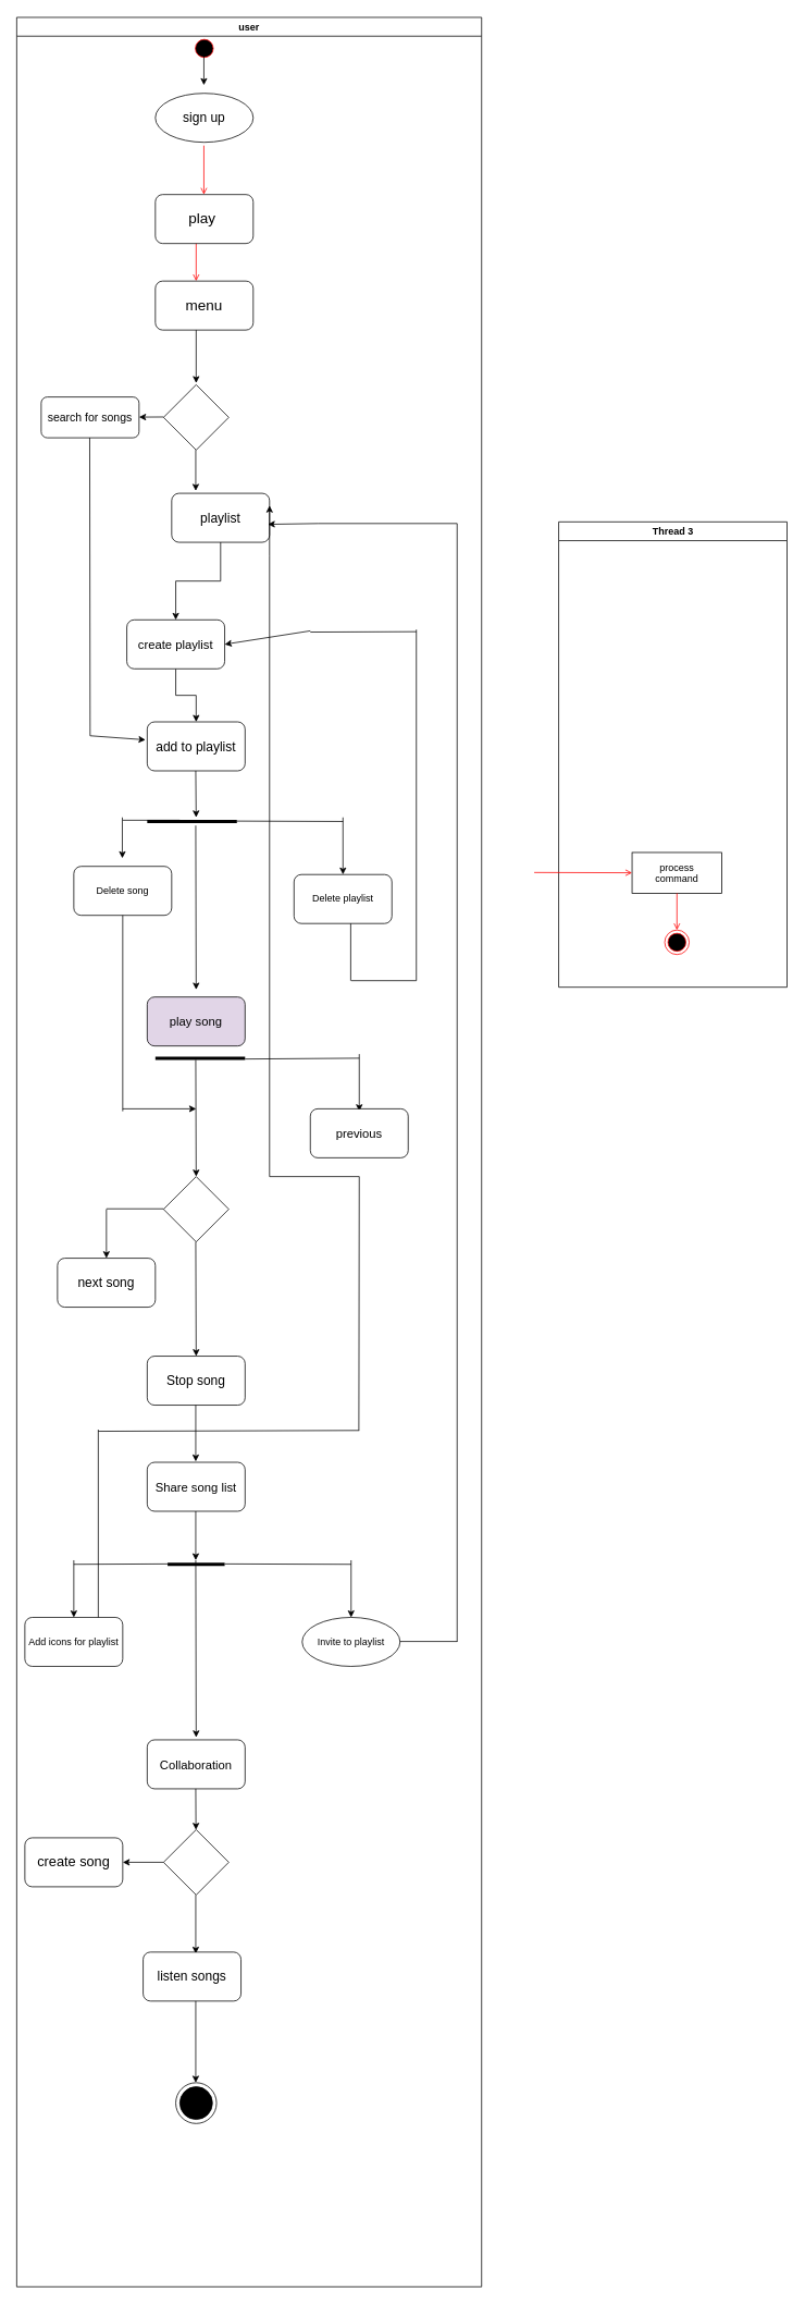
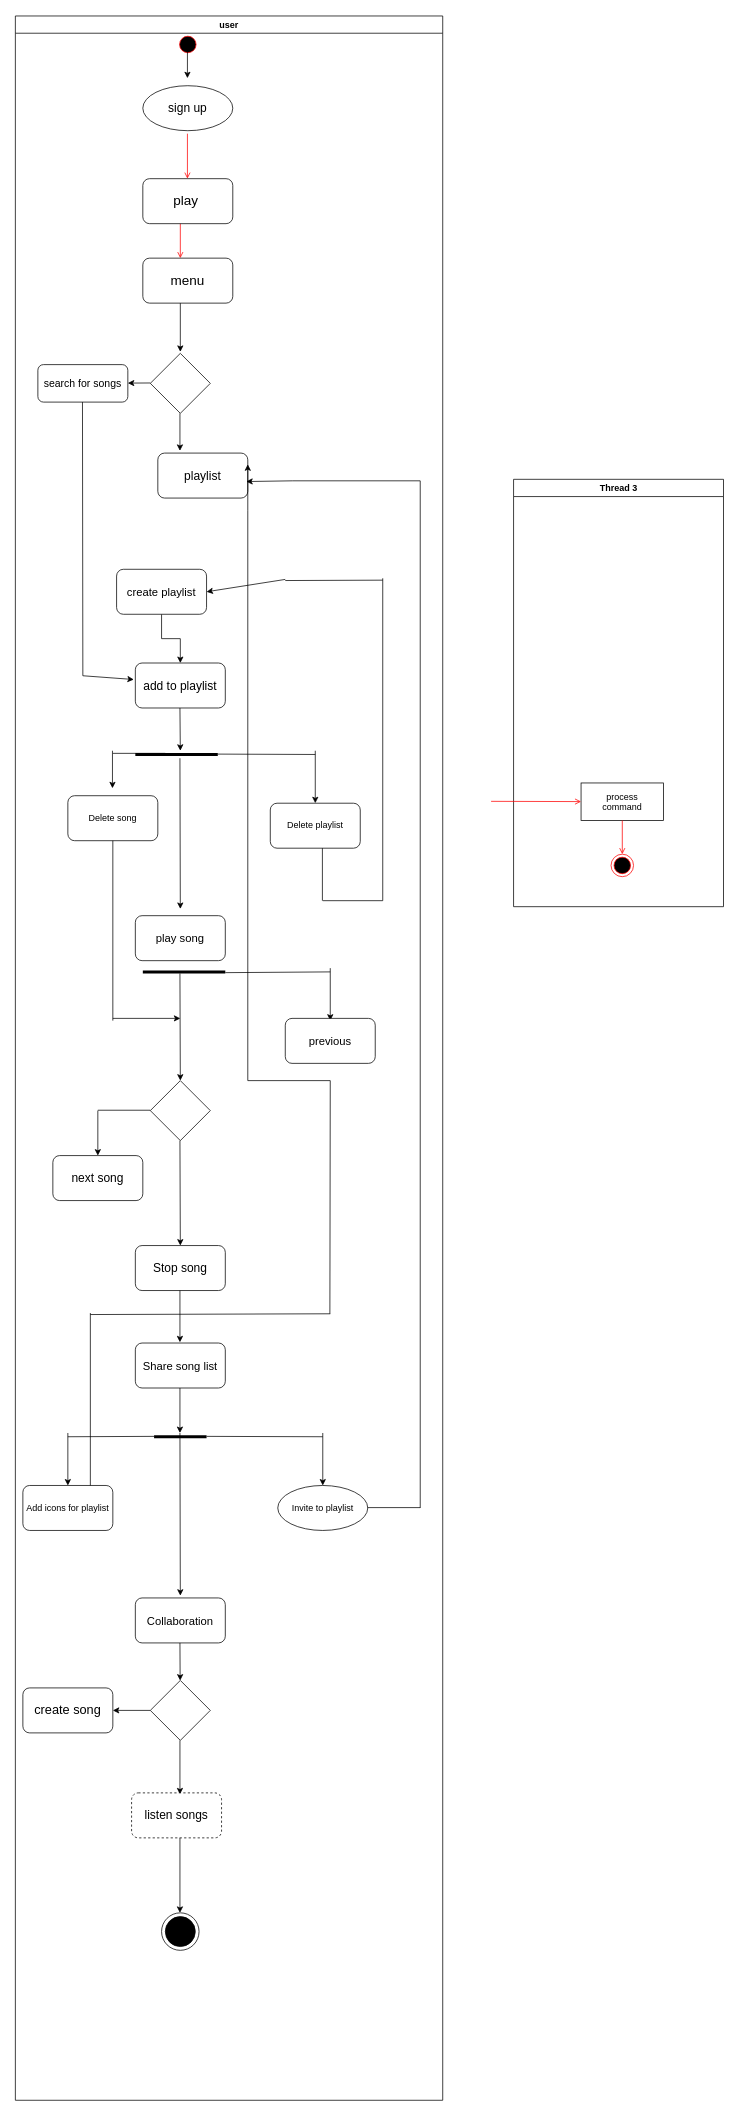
  <mxCell id="0" />
  <mxCell id="1" parent="0" />
  <mxCell id="2" value="user" style="swimlane;whiteSpace=wrap;startSize=23;movable=1;resizable=1;rotatable=1;deletable=1;editable=1;locked=0;connectable=1;align=center;fontStyle=1" parent="1" vertex="1"><mxGeometry x="20" y="20" width="570" height="2780" as="geometry" /></mxCell>
  <mxCell id="3" value="" style="ellipse;shape=startState;fillColor=#000000;strokeColor=#ff0000;align=center;" parent="2" vertex="1"><mxGeometry x="215" y="23" width="30" height="30" as="geometry" /></mxCell>
  <mxCell id="4" value="" style="endArrow=open;strokeColor=#FF0000;endFill=1;rounded=0;align=center;" parent="2" edge="1"><mxGeometry relative="1" as="geometry"><mxPoint x="229.5" y="157" as="sourcePoint" /><mxPoint x="229.5" y="217" as="targetPoint" /></mxGeometry></mxCell>
  <mxCell id="5" value="" style="endArrow=open;strokeColor=#FF0000;endFill=1;rounded=0;align=center;" parent="2" edge="1"><mxGeometry relative="1" as="geometry"><mxPoint x="220" y="268" as="sourcePoint" /><mxPoint x="220" y="323" as="targetPoint" /></mxGeometry></mxCell>
  <mxCell id="6" value="&lt;font style=&quot;font-size: 18px;&quot;&gt;play&amp;nbsp;&lt;/font&gt;" style="rounded=1;whiteSpace=wrap;html=1;" vertex="1" parent="2"><mxGeometry x="170" y="217" width="120" height="60" as="geometry" /></mxCell>
  <mxCell id="7" value="&lt;font style=&quot;font-size: 18px;&quot;&gt;menu&lt;/font&gt;" style="rounded=1;whiteSpace=wrap;html=1;" vertex="1" parent="2"><mxGeometry x="170" y="323" width="120" height="60" as="geometry" /></mxCell>
  <mxCell id="8" value="" style="endArrow=classic;html=1;rounded=0;align=center;" edge="1" parent="2"><mxGeometry width="50" height="50" relative="1" as="geometry"><mxPoint x="220" y="383" as="sourcePoint" /><mxPoint x="220" y="448" as="targetPoint" /></mxGeometry></mxCell>
  <mxCell id="9" value="" style="rhombus;whiteSpace=wrap;html=1;" vertex="1" parent="2"><mxGeometry x="180" y="450" width="80" height="80" as="geometry" /></mxCell>
  <mxCell id="10" value="&lt;font style=&quot;font-size: 16px;&quot;&gt;sign up&lt;/font&gt;" style="ellipse;whiteSpace=wrap;html=1;align=center;" vertex="1" parent="2"><mxGeometry x="170" y="93" width="120" height="60" as="geometry" /></mxCell>
  <mxCell id="11" value="" style="endArrow=classic;html=1;rounded=0;" edge="1" parent="2"><mxGeometry width="50" height="50" relative="1" as="geometry"><mxPoint x="229.5" y="43" as="sourcePoint" /><mxPoint x="229.5" y="83" as="targetPoint" /></mxGeometry></mxCell>
  <mxCell id="12" value="" style="endArrow=classic;html=1;rounded=0;" edge="1" parent="2" target="13"><mxGeometry width="50" height="50" relative="1" as="geometry"><mxPoint x="180" y="489.5" as="sourcePoint" /><mxPoint x="120" y="489.5" as="targetPoint" /></mxGeometry></mxCell>
  <mxCell id="13" value="&lt;font style=&quot;font-size: 14px;&quot;&gt;search for songs&lt;/font&gt;" style="rounded=1;whiteSpace=wrap;html=1;" vertex="1" parent="2"><mxGeometry x="30" y="465" width="120" height="50" as="geometry" /></mxCell>
  <mxCell id="14" value="" style="endArrow=classic;html=1;rounded=0;" edge="1" parent="2"><mxGeometry width="50" height="50" relative="1" as="geometry"><mxPoint x="219.5" y="530" as="sourcePoint" /><mxPoint x="219.5" y="580" as="targetPoint" /></mxGeometry></mxCell>
- <mxCell id="15" value="" style="edgeStyle=orthogonalEdgeStyle;rounded=0;orthogonalLoop=1;jettySize=auto;html=1;" edge="1" parent="2" source="16" target="18"><mxGeometry relative="1" as="geometry" /></mxCell>
  <mxCell id="16" value="&lt;font style=&quot;font-size: 16px;&quot;&gt;playlist&lt;/font&gt;" style="rounded=1;whiteSpace=wrap;html=1;" vertex="1" parent="2"><mxGeometry x="190" y="583" width="120" height="60" as="geometry" /></mxCell>
  <mxCell id="17" value="" style="edgeStyle=orthogonalEdgeStyle;rounded=0;orthogonalLoop=1;jettySize=auto;html=1;" edge="1" parent="2" source="18" target="19"><mxGeometry relative="1" as="geometry" /></mxCell>
  <mxCell id="18" value="&lt;font style=&quot;font-size: 15px;&quot;&gt;create playlist&lt;/font&gt;" style="whiteSpace=wrap;html=1;rounded=1;" vertex="1" parent="2"><mxGeometry x="135" y="738" width="120" height="60" as="geometry" /></mxCell>
  <mxCell id="19" value="&lt;font style=&quot;font-size: 16px;&quot;&gt;add to playlist&lt;/font&gt;" style="whiteSpace=wrap;html=1;rounded=1;" vertex="1" parent="2"><mxGeometry x="160" y="863" width="120" height="60" as="geometry" /></mxCell>
  <mxCell id="20" value="" style="endArrow=none;html=1;rounded=0;" edge="1" parent="2"><mxGeometry width="50" height="50" relative="1" as="geometry"><mxPoint x="90" y="880" as="sourcePoint" /><mxPoint x="89.5" y="515" as="targetPoint" /></mxGeometry></mxCell>
  <mxCell id="21" value="" style="endArrow=classic;html=1;rounded=0;entryX=-0.017;entryY=0.367;entryDx=0;entryDy=0;entryPerimeter=0;" edge="1" parent="2" target="19"><mxGeometry width="50" height="50" relative="1" as="geometry"><mxPoint x="90" y="880" as="sourcePoint" /><mxPoint x="130" y="863" as="targetPoint" /></mxGeometry></mxCell>
  <mxCell id="22" value="" style="endArrow=classic;html=1;rounded=0;" edge="1" parent="2"><mxGeometry width="50" height="50" relative="1" as="geometry"><mxPoint x="219.5" y="923" as="sourcePoint" /><mxPoint x="220" y="980" as="targetPoint" /></mxGeometry></mxCell>
  <mxCell id="23" value="" style="line;strokeWidth=1;fillColor=none;align=left;verticalAlign=middle;spacingTop=-1;spacingLeft=3;spacingRight=3;rotatable=0;labelPosition=right;points=[];portConstraint=eastwest;strokeColor=#000000;labelBorderColor=default;labelBackgroundColor=#000000;fontStyle=1" vertex="1" parent="2"><mxGeometry x="200" y="980" width="40" height="10" as="geometry" /></mxCell>
  <mxCell id="24" value="" style="endArrow=none;html=1;rounded=0;" edge="1" parent="2"><mxGeometry width="50" height="50" relative="1" as="geometry"><mxPoint x="130" y="983.5" as="sourcePoint" /><mxPoint x="200" y="983.5" as="targetPoint" /></mxGeometry></mxCell>
  <mxCell id="25" value="" style="endArrow=classic;html=1;rounded=0;" edge="1" parent="2"><mxGeometry width="50" height="50" relative="1" as="geometry"><mxPoint x="129.5" y="980" as="sourcePoint" /><mxPoint x="129.5" y="1030" as="targetPoint" /></mxGeometry></mxCell>
  <mxCell id="26" value="Delete song" style="rounded=1;whiteSpace=wrap;html=1;" vertex="1" parent="2"><mxGeometry x="70" y="1040" width="120" height="60" as="geometry" /></mxCell>
  <mxCell id="27" value="" style="endArrow=classic;html=1;rounded=0;" edge="1" parent="2"><mxGeometry width="50" height="50" relative="1" as="geometry"><mxPoint x="219.5" y="990" as="sourcePoint" /><mxPoint x="220" y="1191" as="targetPoint" /></mxGeometry></mxCell>
- <mxCell id="28" value="&lt;font style=&quot;font-size: 15px;&quot;&gt;play song&lt;/font&gt;" style="rounded=1;whiteSpace=wrap;html=1;fillColor=#e1d5e7;" vertex="1" parent="2"><mxGeometry x="160" y="1200" width="120" height="60" as="geometry" /></mxCell>
+ <mxCell id="28" value="&lt;font style=&quot;font-size: 15px;&quot;&gt;play song&lt;/font&gt;" style="rounded=1;whiteSpace=wrap;html=1;" vertex="1" parent="2"><mxGeometry x="160" y="1200" width="120" height="60" as="geometry" /></mxCell>
  <mxCell id="29" value="" style="line;strokeWidth=4;direction=west;html=1;perimeter=backbonePerimeter;points=[];outlineConnect=0;" vertex="1" parent="2"><mxGeometry x="160" y="980" width="110" height="10" as="geometry" /></mxCell>
  <mxCell id="30" value="" style="endArrow=classic;html=1;rounded=0;" edge="1" parent="2"><mxGeometry width="50" height="50" relative="1" as="geometry"><mxPoint x="219.5" y="1277" as="sourcePoint" /><mxPoint x="220" y="1420" as="targetPoint" /></mxGeometry></mxCell>
  <mxCell id="31" value="" style="line;strokeWidth=4;html=1;perimeter=backbonePerimeter;points=[];outlineConnect=0;" vertex="1" parent="2"><mxGeometry x="170" y="1270" width="110" height="10" as="geometry" /></mxCell>
  <mxCell id="32" value="" style="endArrow=none;html=1;rounded=0;" edge="1" parent="2" source="31"><mxGeometry width="50" height="50" relative="1" as="geometry"><mxPoint x="290" y="1274.5" as="sourcePoint" /><mxPoint x="420" y="1275" as="targetPoint" /></mxGeometry></mxCell>
  <mxCell id="33" value="" style="endArrow=classic;html=1;rounded=0;" edge="1" parent="2"><mxGeometry width="50" height="50" relative="1" as="geometry"><mxPoint x="420" y="1270" as="sourcePoint" /><mxPoint x="420" y="1340" as="targetPoint" /></mxGeometry></mxCell>
  <mxCell id="34" value="&lt;font style=&quot;font-size: 15px;&quot;&gt;previous&lt;/font&gt;" style="rounded=1;whiteSpace=wrap;html=1;" vertex="1" parent="2"><mxGeometry x="360" y="1337" width="120" height="60" as="geometry" /></mxCell>
  <mxCell id="35" value="" style="rhombus;whiteSpace=wrap;html=1;" vertex="1" parent="2"><mxGeometry x="180" y="1420" width="80" height="80" as="geometry" /></mxCell>
  <mxCell id="36" value="" style="endArrow=none;html=1;rounded=0;" edge="1" parent="2"><mxGeometry width="50" height="50" relative="1" as="geometry"><mxPoint x="110" y="1459.5" as="sourcePoint" /><mxPoint x="180" y="1459.5" as="targetPoint" /></mxGeometry></mxCell>
  <mxCell id="37" value="" style="endArrow=classic;html=1;rounded=0;" edge="1" parent="2"><mxGeometry width="50" height="50" relative="1" as="geometry"><mxPoint x="110" y="1460" as="sourcePoint" /><mxPoint x="110" y="1520" as="targetPoint" /></mxGeometry></mxCell>
  <mxCell id="38" value="&lt;font style=&quot;font-size: 16px;&quot;&gt;next song&lt;/font&gt;" style="rounded=1;whiteSpace=wrap;html=1;" vertex="1" parent="2"><mxGeometry x="50" y="1520" width="120" height="60" as="geometry" /></mxCell>
  <mxCell id="39" value="" style="endArrow=classic;html=1;rounded=0;" edge="1" parent="2"><mxGeometry width="50" height="50" relative="1" as="geometry"><mxPoint x="219.5" y="1500" as="sourcePoint" /><mxPoint x="220" y="1640" as="targetPoint" /></mxGeometry></mxCell>
  <mxCell id="40" value="&lt;font style=&quot;font-size: 16px;&quot;&gt;Stop song&lt;/font&gt;" style="rounded=1;whiteSpace=wrap;html=1;" vertex="1" parent="2"><mxGeometry x="160" y="1640" width="120" height="60" as="geometry" /></mxCell>
  <mxCell id="41" value="" style="endArrow=classic;html=1;rounded=0;" edge="1" parent="2"><mxGeometry width="50" height="50" relative="1" as="geometry"><mxPoint x="219.5" y="1700" as="sourcePoint" /><mxPoint x="219.5" y="1769" as="targetPoint" /></mxGeometry></mxCell>
  <mxCell id="42" value="&lt;font style=&quot;font-size: 15px;&quot;&gt;Share song list&lt;/font&gt;" style="rounded=1;whiteSpace=wrap;html=1;" vertex="1" parent="2"><mxGeometry x="160" y="1770" width="120" height="60" as="geometry" /></mxCell>
  <mxCell id="43" value="" style="endArrow=classic;html=1;rounded=0;" edge="1" parent="2"><mxGeometry width="50" height="50" relative="1" as="geometry"><mxPoint x="219.5" y="1830" as="sourcePoint" /><mxPoint x="219.5" y="1890" as="targetPoint" /></mxGeometry></mxCell>
  <mxCell id="44" value="" style="line;strokeWidth=4;html=1;perimeter=backbonePerimeter;points=[];outlineConnect=0;" vertex="1" parent="2"><mxGeometry x="185" y="1890" width="70" height="10" as="geometry" /></mxCell>
  <mxCell id="45" value="" style="endArrow=none;html=1;rounded=0;" edge="1" parent="2"><mxGeometry width="50" height="50" relative="1" as="geometry"><mxPoint x="70" y="1895" as="sourcePoint" /><mxPoint x="185" y="1894.5" as="targetPoint" /></mxGeometry></mxCell>
  <mxCell id="46" value="" style="endArrow=classic;html=1;rounded=0;" edge="1" parent="2"><mxGeometry width="50" height="50" relative="1" as="geometry"><mxPoint x="70" y="1890" as="sourcePoint" /><mxPoint x="70" y="1960" as="targetPoint" /></mxGeometry></mxCell>
  <mxCell id="47" value="Add icons for playlist" style="rounded=1;whiteSpace=wrap;html=1;" vertex="1" parent="2"><mxGeometry x="10" y="1960" width="120" height="60" as="geometry" /></mxCell>
  <mxCell id="48" value="" style="endArrow=none;html=1;rounded=0;" edge="1" parent="2"><mxGeometry width="50" height="50" relative="1" as="geometry"><mxPoint x="255" y="1894.5" as="sourcePoint" /><mxPoint x="410" y="1895" as="targetPoint" /></mxGeometry></mxCell>
  <mxCell id="49" value="" style="endArrow=classic;html=1;rounded=0;" edge="1" parent="2"><mxGeometry width="50" height="50" relative="1" as="geometry"><mxPoint x="410" y="1890" as="sourcePoint" /><mxPoint x="410" y="1960" as="targetPoint" /></mxGeometry></mxCell>
  <mxCell id="50" value="Invite to playlist" style="ellipse;whiteSpace=wrap;html=1;" vertex="1" parent="2"><mxGeometry x="350" y="1960" width="120" height="60" as="geometry" /></mxCell>
  <mxCell id="51" value="" style="endArrow=classic;html=1;rounded=0;" edge="1" parent="2"><mxGeometry width="50" height="50" relative="1" as="geometry"><mxPoint x="219.5" y="1890" as="sourcePoint" /><mxPoint x="220" y="2107" as="targetPoint" /></mxGeometry></mxCell>
  <mxCell id="52" value="&lt;font style=&quot;font-size: 15px;&quot;&gt;Collaboration&lt;/font&gt;" style="rounded=1;whiteSpace=wrap;html=1;" vertex="1" parent="2"><mxGeometry x="160" y="2110" width="120" height="60" as="geometry" /></mxCell>
  <mxCell id="53" value="" style="endArrow=classic;html=1;rounded=0;" edge="1" parent="2" target="61"><mxGeometry width="50" height="50" relative="1" as="geometry"><mxPoint x="219.5" y="2170" as="sourcePoint" /><mxPoint x="219.5" y="2260" as="targetPoint" /></mxGeometry></mxCell>
  <mxCell id="54" value="" style="endArrow=classic;html=1;rounded=0;" edge="1" parent="2" target="55"><mxGeometry width="50" height="50" relative="1" as="geometry"><mxPoint x="180" y="2260" as="sourcePoint" /><mxPoint x="110" y="2260" as="targetPoint" /></mxGeometry></mxCell>
  <mxCell id="55" value="&lt;font style=&quot;font-size: 17px;&quot;&gt;create song&lt;/font&gt;" style="rounded=1;whiteSpace=wrap;html=1;" vertex="1" parent="2"><mxGeometry x="10" y="2230" width="120" height="60" as="geometry" /></mxCell>
  <mxCell id="56" value="" style="endArrow=classic;html=1;rounded=0;" edge="1" parent="2"><mxGeometry width="50" height="50" relative="1" as="geometry"><mxPoint x="219.5" y="2300" as="sourcePoint" /><mxPoint x="219.5" y="2372" as="targetPoint" /></mxGeometry></mxCell>
- <mxCell id="57" value="&lt;font style=&quot;font-size: 16px;&quot;&gt;listen songs&lt;/font&gt;" style="rounded=1;whiteSpace=wrap;html=1;" vertex="1" parent="2"><mxGeometry x="155" y="2370" width="120" height="60" as="geometry" /></mxCell>
+ <mxCell id="57" value="&lt;font style=&quot;font-size: 16px;&quot;&gt;listen songs&lt;/font&gt;" style="rounded=1;whiteSpace=wrap;html=1;dashed=1;" vertex="1" parent="2"><mxGeometry x="155" y="2370" width="120" height="60" as="geometry" /></mxCell>
  <mxCell id="58" value="" style="endArrow=classic;html=1;rounded=0;" edge="1" parent="2"><mxGeometry width="50" height="50" relative="1" as="geometry"><mxPoint x="219.5" y="2430" as="sourcePoint" /><mxPoint x="219.5" y="2530" as="targetPoint" /></mxGeometry></mxCell>
  <mxCell id="59" value="" style="ellipse;whiteSpace=wrap;html=1;aspect=fixed;direction=east;" vertex="1" parent="2"><mxGeometry x="195" y="2530" width="50" height="50" as="geometry" /></mxCell>
  <mxCell id="60" value="" style="ellipse;whiteSpace=wrap;html=1;aspect=fixed;fontColor=#000000;labelBackgroundColor=none;labelBorderColor=none;fillColor=#000000;" vertex="1" parent="2"><mxGeometry x="200" y="2535" width="40" height="40" as="geometry" /></mxCell>
  <mxCell id="61" value="" style="rhombus;whiteSpace=wrap;html=1;" vertex="1" parent="2"><mxGeometry x="180" y="2220" width="80" height="80" as="geometry" /></mxCell>
  <mxCell id="62" value="" style="endArrow=none;html=1;rounded=0;" edge="1" parent="2"><mxGeometry width="50" height="50" relative="1" as="geometry"><mxPoint x="100" y="1960" as="sourcePoint" /><mxPoint x="100" y="1730" as="targetPoint" /></mxGeometry></mxCell>
  <mxCell id="63" value="" style="endArrow=none;html=1;rounded=0;" edge="1" parent="2"><mxGeometry width="50" height="50" relative="1" as="geometry"><mxPoint x="100" y="1732" as="sourcePoint" /><mxPoint x="420" y="1731" as="targetPoint" /></mxGeometry></mxCell>
  <mxCell id="64" value="" style="endArrow=none;html=1;rounded=0;" edge="1" parent="2"><mxGeometry width="50" height="50" relative="1" as="geometry"><mxPoint x="419.5" y="1731" as="sourcePoint" /><mxPoint x="420" y="1420" as="targetPoint" /></mxGeometry></mxCell>
  <mxCell id="65" value="" style="endArrow=none;html=1;rounded=0;" edge="1" parent="2"><mxGeometry width="50" height="50" relative="1" as="geometry"><mxPoint x="310" y="1420" as="sourcePoint" /><mxPoint x="420" y="1420" as="targetPoint" /></mxGeometry></mxCell>
  <mxCell id="66" value="" style="endArrow=none;html=1;rounded=0;" edge="1" parent="2"><mxGeometry width="50" height="50" relative="1" as="geometry"><mxPoint x="310" y="1420" as="sourcePoint" /><mxPoint x="310" y="660" as="targetPoint" /></mxGeometry></mxCell>
  <mxCell id="67" value="" style="endArrow=classic;html=1;rounded=0;entryX=1;entryY=0.25;entryDx=0;entryDy=0;" edge="1" parent="2" target="16"><mxGeometry width="50" height="50" relative="1" as="geometry"><mxPoint x="310" y="660" as="sourcePoint" /><mxPoint x="290" y="590" as="targetPoint" /></mxGeometry></mxCell>
  <mxCell id="68" value="" style="endArrow=none;html=1;rounded=0;" edge="1" parent="2"><mxGeometry width="50" height="50" relative="1" as="geometry"><mxPoint x="470" y="1989.5" as="sourcePoint" /><mxPoint x="540" y="1989.5" as="targetPoint" /></mxGeometry></mxCell>
  <mxCell id="69" value="" style="endArrow=none;html=1;rounded=0;" edge="1" parent="2"><mxGeometry width="50" height="50" relative="1" as="geometry"><mxPoint x="540" y="1990" as="sourcePoint" /><mxPoint x="540" y="620" as="targetPoint" /></mxGeometry></mxCell>
  <mxCell id="70" value="" style="endArrow=none;html=1;rounded=0;" edge="1" parent="2"><mxGeometry width="50" height="50" relative="1" as="geometry"><mxPoint x="370" y="620" as="sourcePoint" /><mxPoint x="540" y="620" as="targetPoint" /></mxGeometry></mxCell>
  <mxCell id="71" value="" style="endArrow=classic;html=1;rounded=0;entryX=0.983;entryY=0.633;entryDx=0;entryDy=0;entryPerimeter=0;" edge="1" parent="2" target="16"><mxGeometry width="50" height="50" relative="1" as="geometry"><mxPoint x="370" y="620" as="sourcePoint" /><mxPoint x="290" y="620" as="targetPoint" /></mxGeometry></mxCell>
  <mxCell id="72" value="" style="endArrow=none;html=1;rounded=0;" edge="1" parent="2"><mxGeometry width="50" height="50" relative="1" as="geometry"><mxPoint x="130" y="1340" as="sourcePoint" /><mxPoint x="130" y="1100" as="targetPoint" /></mxGeometry></mxCell>
  <mxCell id="73" value="" style="endArrow=classic;html=1;rounded=0;" edge="1" parent="2"><mxGeometry width="50" height="50" relative="1" as="geometry"><mxPoint x="130" y="1337" as="sourcePoint" /><mxPoint x="220" y="1337" as="targetPoint" /></mxGeometry></mxCell>
  <mxCell id="74" value="" style="endArrow=none;html=1;rounded=0;" edge="1" parent="2"><mxGeometry width="50" height="50" relative="1" as="geometry"><mxPoint x="270" y="984.5" as="sourcePoint" /><mxPoint x="400" y="985" as="targetPoint" /></mxGeometry></mxCell>
  <mxCell id="75" value="" style="endArrow=classic;html=1;rounded=0;" edge="1" parent="2"><mxGeometry width="50" height="50" relative="1" as="geometry"><mxPoint x="400" y="980" as="sourcePoint" /><mxPoint x="400" y="1050" as="targetPoint" /></mxGeometry></mxCell>
  <mxCell id="76" value="Delete playlist" style="rounded=1;whiteSpace=wrap;html=1;" vertex="1" parent="2"><mxGeometry x="340" y="1050" width="120" height="60" as="geometry" /></mxCell>
  <mxCell id="77" value="" style="endArrow=none;html=1;rounded=0;" edge="1" parent="2"><mxGeometry width="50" height="50" relative="1" as="geometry"><mxPoint x="409.5" y="1180" as="sourcePoint" /><mxPoint x="409.5" y="1110" as="targetPoint" /></mxGeometry></mxCell>
  <mxCell id="78" value="" style="endArrow=none;html=1;rounded=0;" edge="1" parent="2"><mxGeometry width="50" height="50" relative="1" as="geometry"><mxPoint x="410" y="1180" as="sourcePoint" /><mxPoint x="490" y="1180" as="targetPoint" /></mxGeometry></mxCell>
  <mxCell id="79" value="" style="endArrow=none;html=1;rounded=0;" edge="1" parent="2"><mxGeometry width="50" height="50" relative="1" as="geometry"><mxPoint x="490" y="1180" as="sourcePoint" /><mxPoint x="490" y="750" as="targetPoint" /></mxGeometry></mxCell>
  <mxCell id="80" value="" style="endArrow=none;html=1;rounded=0;" edge="1" parent="2"><mxGeometry width="50" height="50" relative="1" as="geometry"><mxPoint x="360" y="753" as="sourcePoint" /><mxPoint x="490" y="752.5" as="targetPoint" /></mxGeometry></mxCell>
  <mxCell id="81" value="" style="endArrow=classic;html=1;rounded=0;entryX=1;entryY=0.5;entryDx=0;entryDy=0;" edge="1" parent="2" target="18"><mxGeometry width="50" height="50" relative="1" as="geometry"><mxPoint x="360" y="751.5" as="sourcePoint" /><mxPoint x="290" y="754.5" as="targetPoint" /></mxGeometry></mxCell>
  <mxCell id="82" value="Thread 3" style="swimlane;whiteSpace=wrap" parent="1" vertex="1"><mxGeometry x="684.5" y="638" width="280" height="570" as="geometry" /></mxCell>
  <mxCell id="83" value="process&#10;command" style="" parent="82" vertex="1"><mxGeometry x="90" y="405" width="110" height="50" as="geometry" /></mxCell>
  <mxCell id="84" value="" style="edgeStyle=none;strokeColor=#FF0000;endArrow=open;endFill=1;rounded=0" parent="82" target="83" edge="1"><mxGeometry width="100" height="100" relative="1" as="geometry"><mxPoint x="-30" y="429.5" as="sourcePoint" /><mxPoint x="90" y="429.5" as="targetPoint" /></mxGeometry></mxCell>
  <mxCell id="85" value="" style="ellipse;shape=endState;fillColor=#000000;strokeColor=#ff0000" parent="82" vertex="1"><mxGeometry x="130" y="500" width="30" height="30" as="geometry" /></mxCell>
  <mxCell id="86" value="" style="endArrow=open;strokeColor=#FF0000;endFill=1;rounded=0" parent="82" source="83" target="85" edge="1"><mxGeometry relative="1" as="geometry" /></mxCell>
